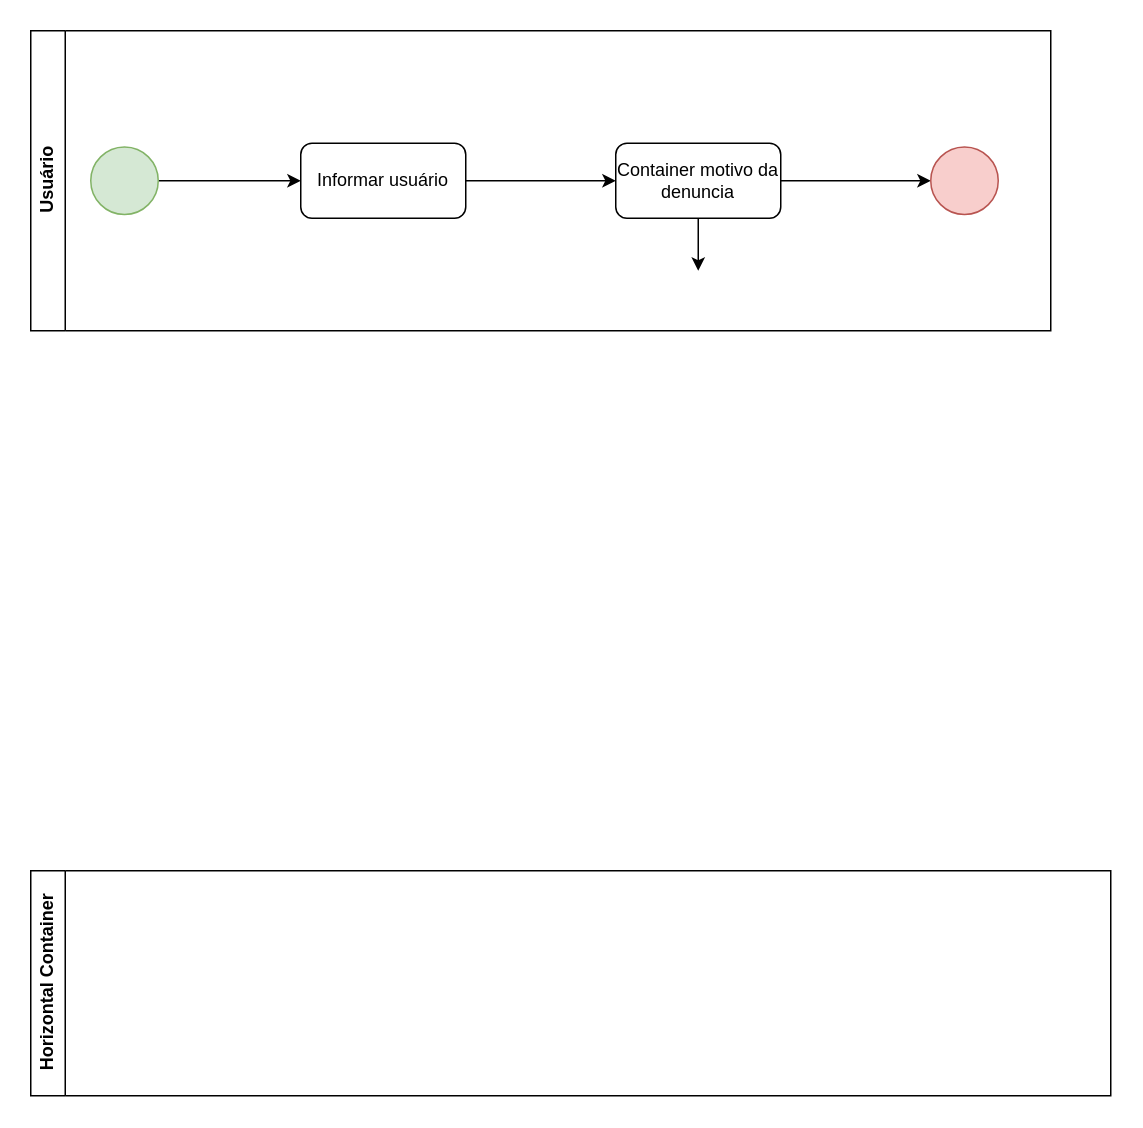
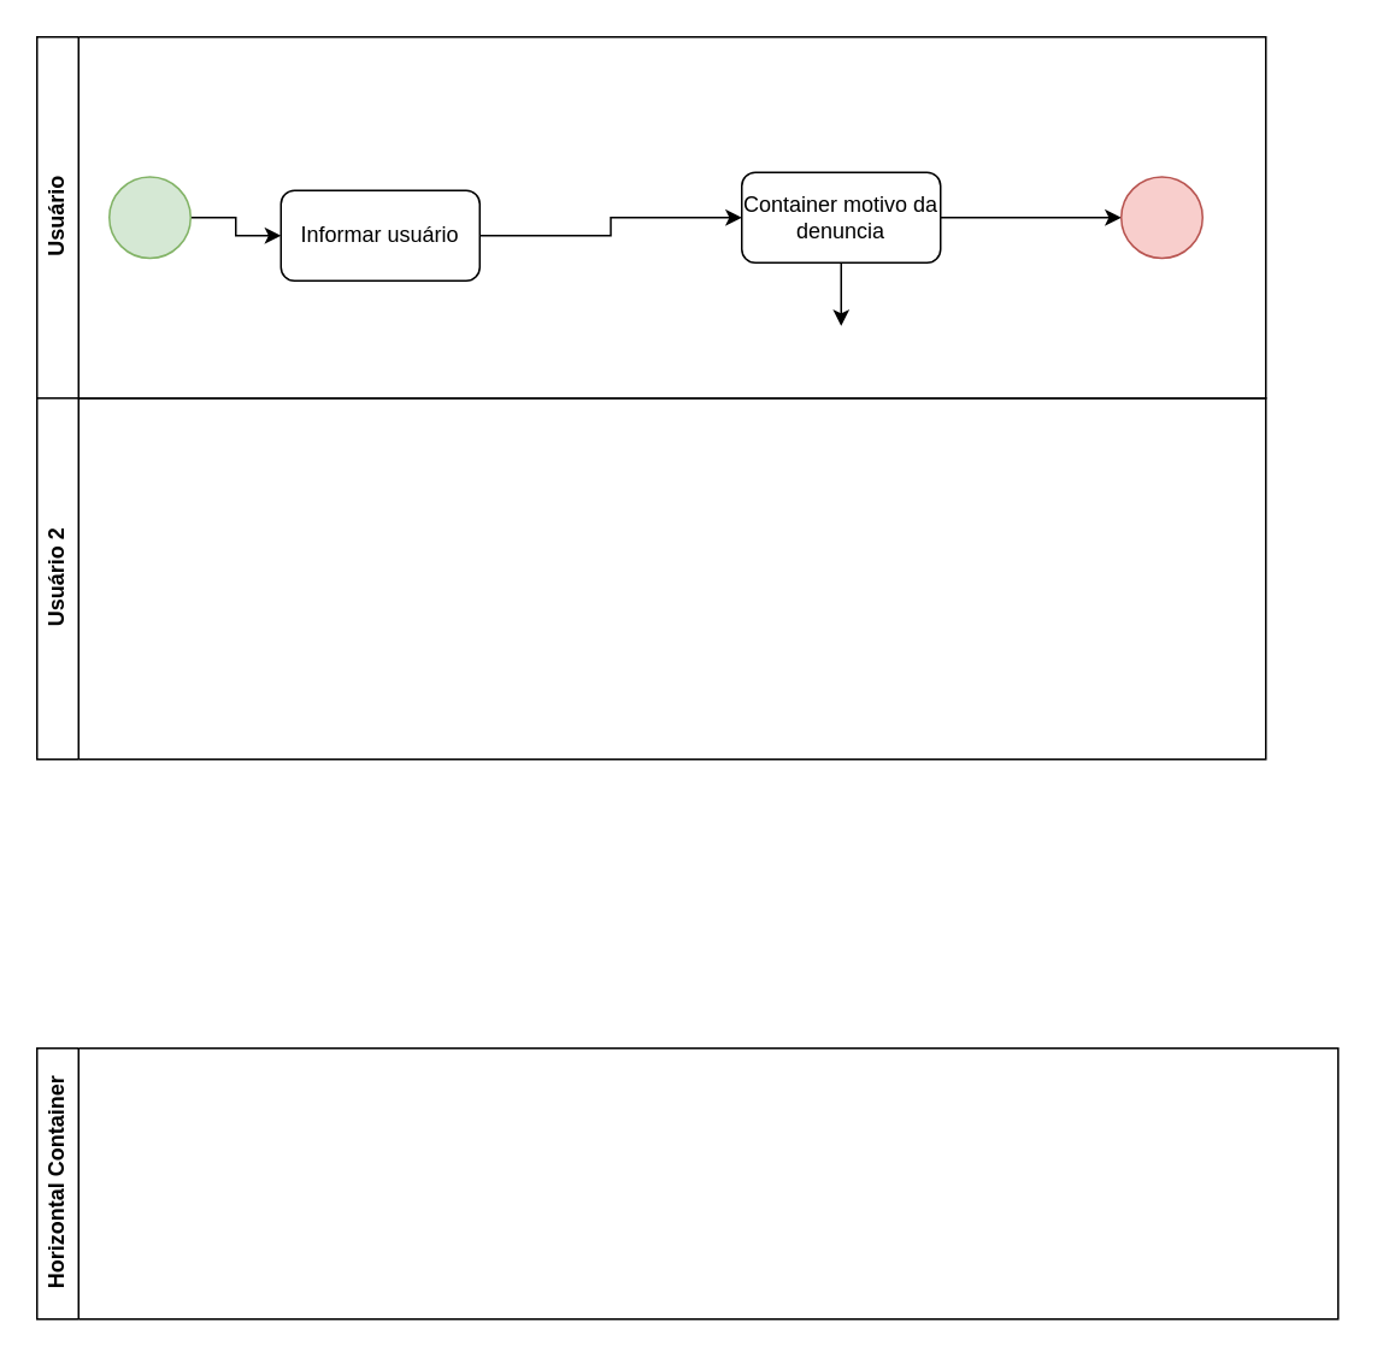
  <mxCell id="0" />
  <mxCell id="1" parent="0" />
  <mxCell id="2" value="Usuário" style="swimlane;horizontal=0;whiteSpace=wrap;html=1;" parent="1" vertex="1"><mxGeometry x="20" y="20" width="680" height="200" as="geometry" /></mxCell>
  <mxCell id="3" style="edgeStyle=orthogonalEdgeStyle;rounded=0;orthogonalLoop=1;jettySize=auto;html=1;exitX=1;exitY=0.5;exitDx=0;exitDy=0;entryX=0;entryY=0.5;entryDx=0;entryDy=0;" parent="2" source="4" target="5" edge="1"><mxGeometry relative="1" as="geometry" /></mxCell>
  <mxCell id="4" value="" style="ellipse;whiteSpace=wrap;html=1;aspect=fixed;fillColor=#d5e8d4;strokeColor=#82b366;" parent="2" vertex="1"><mxGeometry x="40" y="77.5" width="45" height="45" as="geometry" /></mxCell>
- <mxCell id="5" value="Informar usuário" style="rounded=1;whiteSpace=wrap;html=1;" parent="2" vertex="1"><mxGeometry x="180" y="75" width="110" height="50" as="geometry" /></mxCell>
+ <mxCell id="5" value="Informar usuário" style="rounded=1;whiteSpace=wrap;html=1;" parent="2" vertex="1"><mxGeometry x="135" y="85" width="110" height="50" as="geometry" /></mxCell>
  <mxCell id="6" style="edgeStyle=orthogonalEdgeStyle;rounded=0;orthogonalLoop=1;jettySize=auto;html=1;entryX=0;entryY=0.5;entryDx=0;entryDy=0;" edge="1" parent="2" source="8" target="10"><mxGeometry relative="1" as="geometry"><mxPoint x="600" y="100" as="targetPoint" /></mxGeometry></mxCell>
  <mxCell id="7" style="edgeStyle=orthogonalEdgeStyle;rounded=0;orthogonalLoop=1;jettySize=auto;html=1;exitX=0.5;exitY=1;exitDx=0;exitDy=0;" edge="1" parent="2" source="8"><mxGeometry relative="1" as="geometry"><mxPoint x="445" y="160" as="targetPoint" /></mxGeometry></mxCell>
  <mxCell id="8" value="Container motivo da denuncia" style="rounded=1;whiteSpace=wrap;html=1;" vertex="1" parent="2"><mxGeometry x="390" y="75" width="110" height="50" as="geometry" /></mxCell>
  <mxCell id="9" style="edgeStyle=orthogonalEdgeStyle;rounded=0;orthogonalLoop=1;jettySize=auto;html=1;exitX=1;exitY=0.5;exitDx=0;exitDy=0;" edge="1" parent="2" source="5" target="8"><mxGeometry relative="1" as="geometry"><mxPoint x="470" y="100" as="targetPoint" /></mxGeometry></mxCell>
  <mxCell id="10" value="" style="ellipse;whiteSpace=wrap;html=1;aspect=fixed;fillColor=#f8cecc;strokeColor=#b85450;" vertex="1" parent="2"><mxGeometry x="600" y="77.5" width="45" height="45" as="geometry" /></mxCell>
  <mxCell id="11" value="Horizontal Container" style="swimlane;horizontal=0;whiteSpace=wrap;html=1;" parent="1" vertex="1"><mxGeometry x="20" y="580" width="720" height="150" as="geometry" /></mxCell>
+ <mxCell id="12" value="Usuário 2" style="swimlane;horizontal=0;whiteSpace=wrap;html=1;" parent="1" vertex="1"><mxGeometry x="20" y="220" width="680" height="200" as="geometry" /></mxCell>
